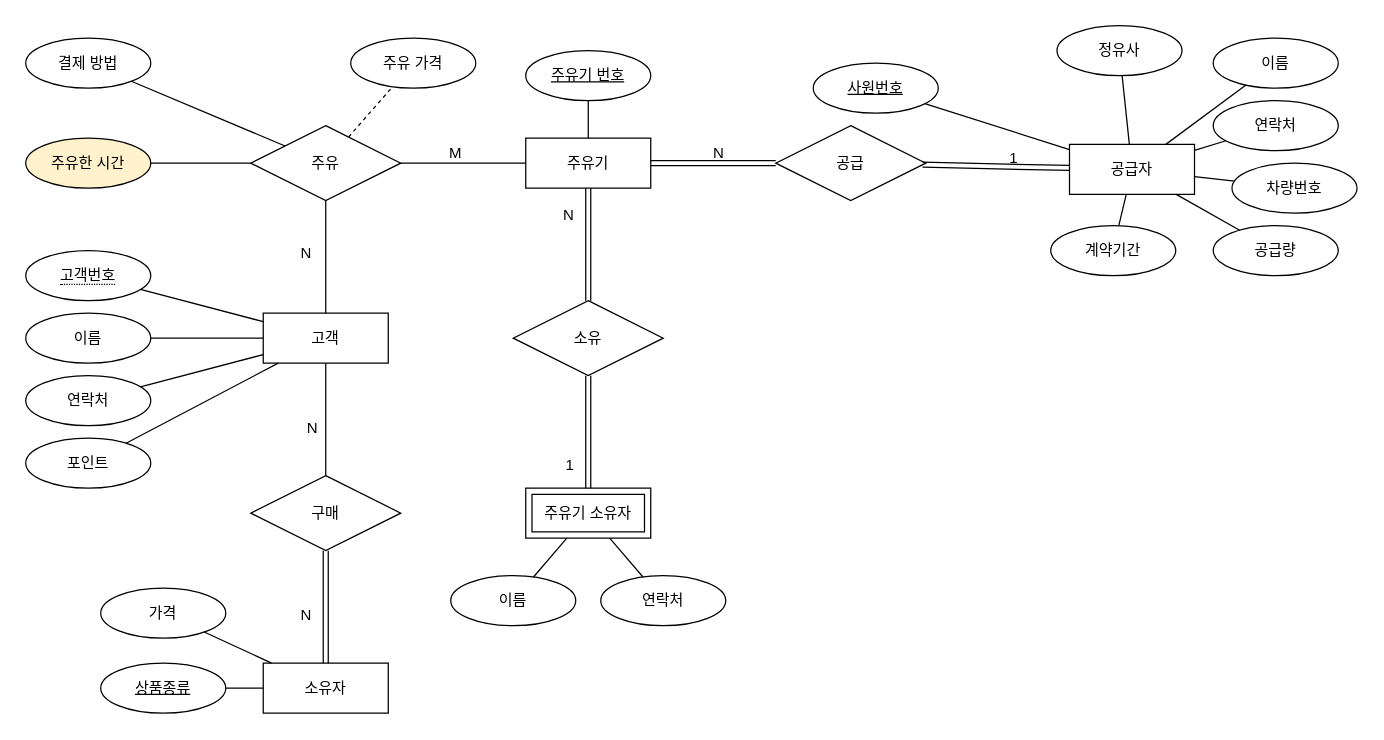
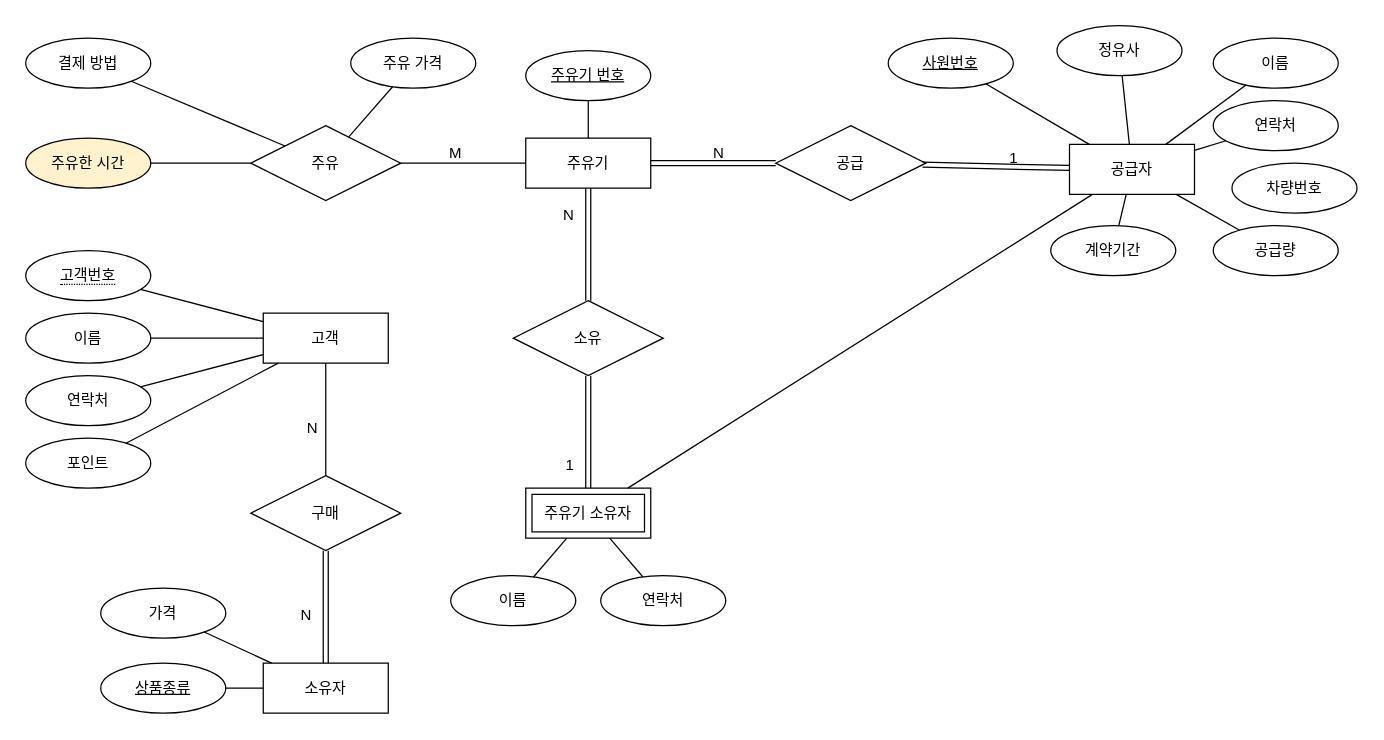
  <mxCell id="0" />
  <mxCell id="1" parent="0" />
  <mxCell id="2" value="고객" style="whiteSpace=wrap;html=1;align=center;" vertex="1" parent="1"><mxGeometry x="210" y="250" width="100" height="40" as="geometry" /></mxCell>
  <mxCell id="3" value="주유" style="shape=rhombus;perimeter=rhombusPerimeter;whiteSpace=wrap;html=1;align=center;" vertex="1" parent="1"><mxGeometry x="200" y="100" width="120" height="60" as="geometry" /></mxCell>
  <mxCell id="4" value="공급자" style="whiteSpace=wrap;html=1;align=center;" vertex="1" parent="1"><mxGeometry x="855" y="115" width="100" height="40" as="geometry" /></mxCell>
  <mxCell id="5" value="&lt;span style=&quot;border-bottom: 1px dotted&quot;&gt;고객번호&lt;/span&gt;" style="ellipse;whiteSpace=wrap;html=1;align=center;" vertex="1" parent="1"><mxGeometry x="20" y="200" width="100" height="40" as="geometry" /></mxCell>
  <mxCell id="6" value="이름" style="ellipse;whiteSpace=wrap;html=1;align=center;" vertex="1" parent="1"><mxGeometry x="20" y="250" width="100" height="40" as="geometry" /></mxCell>
  <mxCell id="7" value="주유 가격" style="ellipse;whiteSpace=wrap;html=1;align=center;" vertex="1" parent="1"><mxGeometry x="280" y="30" width="100" height="40" as="geometry" /></mxCell>
  <mxCell id="8" value="연락처" style="ellipse;whiteSpace=wrap;html=1;align=center;" vertex="1" parent="1"><mxGeometry x="20" y="300" width="100" height="40" as="geometry" /></mxCell>
  <mxCell id="9" value="" style="endArrow=none;html=1;rounded=0;" edge="1" parent="1" source="2" target="5"><mxGeometry width="50" height="50" relative="1" as="geometry"><mxPoint x="-30" y="250" as="sourcePoint" /><mxPoint x="20" y="200" as="targetPoint" /></mxGeometry></mxCell>
  <mxCell id="10" value="" style="endArrow=none;html=1;rounded=0;" edge="1" parent="1" source="2" target="6"><mxGeometry width="50" height="50" relative="1" as="geometry"><mxPoint x="-20" y="260" as="sourcePoint" /><mxPoint x="30" y="210" as="targetPoint" /></mxGeometry></mxCell>
  <mxCell id="11" value="" style="endArrow=none;html=1;rounded=0;" edge="1" parent="1" source="2" target="8"><mxGeometry width="50" height="50" relative="1" as="geometry"><mxPoint x="-10" y="270" as="sourcePoint" /><mxPoint x="40" y="220" as="targetPoint" /></mxGeometry></mxCell>
  <mxCell id="12" value="주유기" style="whiteSpace=wrap;html=1;align=center;" vertex="1" parent="1"><mxGeometry x="420" y="110" width="100" height="40" as="geometry" /></mxCell>
  <mxCell id="13" value="주유기 소유자" style="shape=ext;margin=3;double=1;whiteSpace=wrap;html=1;align=center;" vertex="1" parent="1"><mxGeometry x="420" y="390" width="100" height="40" as="geometry" /></mxCell>
  <mxCell id="14" value="결제 방법" style="ellipse;whiteSpace=wrap;html=1;align=center;" vertex="1" parent="1"><mxGeometry x="20" y="30" width="100" height="40" as="geometry" /></mxCell>
  <mxCell id="15" value="주유한 시간" style="ellipse;whiteSpace=wrap;html=1;align=center;fillColor=#fff2cc;" vertex="1" parent="1"><mxGeometry x="20" y="110" width="100" height="40" as="geometry" /></mxCell>
  <mxCell id="16" value="소유자" style="whiteSpace=wrap;html=1;align=center;" vertex="1" parent="1"><mxGeometry x="210" y="530" width="100" height="40" as="geometry" /></mxCell>
- <mxCell id="17" value="" style="endArrow=none;html=1;rounded=0;dashed=1;" edge="1" parent="1" source="3" target="7"><mxGeometry width="50" height="50" relative="1" as="geometry"><mxPoint x="230" y="470" as="sourcePoint" /><mxPoint x="280" y="420" as="targetPoint" /></mxGeometry></mxCell>
+ <mxCell id="17" value="" style="endArrow=none;html=1;rounded=0;" edge="1" parent="1" source="3" target="7"><mxGeometry width="50" height="50" relative="1" as="geometry"><mxPoint x="230" y="470" as="sourcePoint" /><mxPoint x="280" y="420" as="targetPoint" /></mxGeometry></mxCell>
  <mxCell id="18" value="" style="endArrow=none;html=1;rounded=0;" edge="1" parent="1" source="3" target="14"><mxGeometry width="50" height="50" relative="1" as="geometry"><mxPoint x="230" y="470" as="sourcePoint" /><mxPoint x="280" y="420" as="targetPoint" /></mxGeometry></mxCell>
  <mxCell id="19" value="" style="endArrow=none;html=1;rounded=0;" edge="1" parent="1" source="3" target="15"><mxGeometry width="50" height="50" relative="1" as="geometry"><mxPoint x="230" y="470" as="sourcePoint" /><mxPoint x="280" y="420" as="targetPoint" /></mxGeometry></mxCell>
  <mxCell id="20" value="연락처" style="ellipse;whiteSpace=wrap;html=1;align=center;" vertex="1" parent="1"><mxGeometry x="480" y="460" width="100" height="40" as="geometry" /></mxCell>
  <mxCell id="21" value="가격" style="ellipse;whiteSpace=wrap;html=1;align=center;" vertex="1" parent="1"><mxGeometry x="80" y="470" width="100" height="40" as="geometry" /></mxCell>
  <mxCell id="22" value="" style="endArrow=none;html=1;rounded=0;" edge="1" parent="1" source="3" target="12"><mxGeometry relative="1" as="geometry"><mxPoint x="170" y="440" as="sourcePoint" /><mxPoint x="330" y="440" as="targetPoint" /></mxGeometry></mxCell>
  <mxCell id="23" value="M" style="resizable=0;html=1;whiteSpace=wrap;align=right;verticalAlign=bottom;" connectable="0" vertex="1" parent="22"><mxGeometry x="1" relative="1" as="geometry"><mxPoint x="-50" as="offset" /></mxGeometry></mxCell>
- <mxCell id="24" value="" style="endArrow=none;html=1;rounded=0;" edge="1" parent="1" source="3" target="2"><mxGeometry relative="1" as="geometry"><mxPoint x="170" y="440" as="sourcePoint" /><mxPoint x="100" y="190" as="targetPoint" /></mxGeometry></mxCell>
- <mxCell id="25" value="N" style="resizable=0;html=1;whiteSpace=wrap;align=right;verticalAlign=bottom;" connectable="0" vertex="1" parent="24"><mxGeometry x="1" relative="1" as="geometry"><mxPoint x="-10" y="-40" as="offset" /></mxGeometry></mxCell>
  <mxCell id="26" value="" style="endArrow=none;html=1;rounded=0;" edge="1" parent="1" source="12" target="32"><mxGeometry width="50" height="50" relative="1" as="geometry"><mxPoint x="60" y="120" as="sourcePoint" /><mxPoint x="487" y="30" as="targetPoint" /></mxGeometry></mxCell>
  <mxCell id="27" value="소유" style="shape=rhombus;perimeter=rhombusPerimeter;whiteSpace=wrap;html=1;align=center;" vertex="1" parent="1"><mxGeometry x="410" y="240" width="120" height="60" as="geometry" /></mxCell>
  <mxCell id="28" value="" style="shape=link;html=1;rounded=0;" edge="1" parent="1" source="27" target="13"><mxGeometry relative="1" as="geometry"><mxPoint x="170" y="440" as="sourcePoint" /><mxPoint x="330" y="440" as="targetPoint" /></mxGeometry></mxCell>
  <mxCell id="29" value="1" style="resizable=0;html=1;whiteSpace=wrap;align=right;verticalAlign=bottom;" connectable="0" vertex="1" parent="28"><mxGeometry x="1" relative="1" as="geometry"><mxPoint x="-10" y="-10" as="offset" /></mxGeometry></mxCell>
  <mxCell id="30" value="" style="shape=link;html=1;rounded=0;" edge="1" parent="1" source="27" target="12"><mxGeometry relative="1" as="geometry"><mxPoint x="170" y="440" as="sourcePoint" /><mxPoint x="330" y="440" as="targetPoint" /></mxGeometry></mxCell>
  <mxCell id="31" value="N" style="resizable=0;html=1;whiteSpace=wrap;align=right;verticalAlign=bottom;" connectable="0" vertex="1" parent="30"><mxGeometry x="1" relative="1" as="geometry"><mxPoint x="-10" y="30" as="offset" /></mxGeometry></mxCell>
  <mxCell id="32" value="주유기 번호" style="ellipse;whiteSpace=wrap;html=1;align=center;fontStyle=4;" vertex="1" parent="1"><mxGeometry x="420" y="40" width="100" height="40" as="geometry" /></mxCell>
  <mxCell id="33" value="공급" style="shape=rhombus;perimeter=rhombusPerimeter;whiteSpace=wrap;html=1;align=center;" vertex="1" parent="1"><mxGeometry x="620" y="100" width="120" height="60" as="geometry" /></mxCell>
  <mxCell id="34" value="상품종류" style="ellipse;whiteSpace=wrap;html=1;align=center;fontStyle=4;" vertex="1" parent="1"><mxGeometry x="80" y="530" width="100" height="40" as="geometry" /></mxCell>
  <mxCell id="35" value="" style="endArrow=none;html=1;rounded=0;" edge="1" parent="1" source="16" target="34"><mxGeometry width="50" height="50" relative="1" as="geometry"><mxPoint x="220" y="297" as="sourcePoint" /><mxPoint x="128" y="327" as="targetPoint" /></mxGeometry></mxCell>
  <mxCell id="36" value="" style="endArrow=none;html=1;rounded=0;" edge="1" parent="1" source="16" target="21"><mxGeometry width="50" height="50" relative="1" as="geometry"><mxPoint x="230" y="307" as="sourcePoint" /><mxPoint x="138" y="337" as="targetPoint" /></mxGeometry></mxCell>
  <mxCell id="37" value="이름" style="ellipse;whiteSpace=wrap;html=1;align=center;" vertex="1" parent="1"><mxGeometry x="360" y="460" width="100" height="40" as="geometry" /></mxCell>
  <mxCell id="38" value="" style="endArrow=none;html=1;rounded=0;" edge="1" parent="1" source="13" target="37"><mxGeometry relative="1" as="geometry"><mxPoint x="270" y="300" as="sourcePoint" /><mxPoint x="270" y="390" as="targetPoint" /></mxGeometry></mxCell>
  <mxCell id="39" value="" style="endArrow=none;html=1;rounded=0;" edge="1" parent="1" source="13" target="20"><mxGeometry relative="1" as="geometry"><mxPoint x="280" y="310" as="sourcePoint" /><mxPoint x="280" y="400" as="targetPoint" /></mxGeometry></mxCell>
  <mxCell id="40" value="포인트" style="ellipse;whiteSpace=wrap;html=1;align=center;" vertex="1" parent="1"><mxGeometry x="20" y="350" width="100" height="40" as="geometry" /></mxCell>
  <mxCell id="41" value="" style="endArrow=none;html=1;rounded=0;" edge="1" parent="1" source="2" target="40"><mxGeometry width="50" height="50" relative="1" as="geometry"><mxPoint x="255" y="315" as="sourcePoint" /><mxPoint x="163" y="345" as="targetPoint" /></mxGeometry></mxCell>
  <mxCell id="42" value="" style="shape=link;html=1;rounded=0;" edge="1" parent="1" source="12" target="33"><mxGeometry relative="1" as="geometry"><mxPoint x="170" y="440" as="sourcePoint" /><mxPoint x="330" y="410" as="targetPoint" /></mxGeometry></mxCell>
  <mxCell id="43" value="N" style="resizable=0;html=1;whiteSpace=wrap;align=right;verticalAlign=bottom;" connectable="0" vertex="1" parent="42"><mxGeometry x="1" relative="1" as="geometry"><mxPoint x="-40" as="offset" /></mxGeometry></mxCell>
  <mxCell id="44" value="" style="shape=link;html=1;rounded=0;" edge="1" parent="1" source="33" target="4"><mxGeometry relative="1" as="geometry"><mxPoint x="710" y="230.5" as="sourcePoint" /><mxPoint x="840" y="230" as="targetPoint" /></mxGeometry></mxCell>
  <mxCell id="45" value="1" style="resizable=0;html=1;whiteSpace=wrap;align=right;verticalAlign=bottom;" connectable="0" vertex="1" parent="44"><mxGeometry x="1" relative="1" as="geometry"><mxPoint x="-40" as="offset" /></mxGeometry></mxCell>
- <mxCell id="46" value="사원번호" style="ellipse;whiteSpace=wrap;html=1;align=center;fontStyle=4;" vertex="1" parent="1"><mxGeometry x="650" y="50" width="100" height="40" as="geometry" /></mxCell>
+ <mxCell id="46" value="사원번호" style="ellipse;whiteSpace=wrap;html=1;align=center;fontStyle=4;" vertex="1" parent="1"><mxGeometry x="710" y="30" width="100" height="40" as="geometry" /></mxCell>
  <mxCell id="47" value="계약기간" style="ellipse;whiteSpace=wrap;html=1;align=center;" vertex="1" parent="1"><mxGeometry x="840" y="180" width="100" height="40" as="geometry" /></mxCell>
  <mxCell id="48" value="공급량" style="ellipse;whiteSpace=wrap;html=1;align=center;" vertex="1" parent="1"><mxGeometry x="970" y="180" width="100" height="40" as="geometry" /></mxCell>
  <mxCell id="49" value="차량번호" style="ellipse;whiteSpace=wrap;html=1;align=center;" vertex="1" parent="1"><mxGeometry x="985" y="130" width="100" height="40" as="geometry" /></mxCell>
  <mxCell id="50" value="연락처" style="ellipse;whiteSpace=wrap;html=1;align=center;" vertex="1" parent="1"><mxGeometry x="970" y="80" width="100" height="40" as="geometry" /></mxCell>
  <mxCell id="51" value="이름" style="ellipse;whiteSpace=wrap;html=1;align=center;" vertex="1" parent="1"><mxGeometry x="970" y="30" width="100" height="40" as="geometry" /></mxCell>
  <mxCell id="52" value="정유사" style="ellipse;whiteSpace=wrap;html=1;align=center;" vertex="1" parent="1"><mxGeometry x="845" y="20" width="100" height="40" as="geometry" /></mxCell>
  <mxCell id="53" value="" style="endArrow=none;html=1;rounded=0;" edge="1" parent="1" source="47" target="4"><mxGeometry relative="1" as="geometry"><mxPoint x="497" y="440" as="sourcePoint" /><mxPoint x="524" y="471" as="targetPoint" /></mxGeometry></mxCell>
  <mxCell id="54" value="" style="endArrow=none;html=1;rounded=0;" edge="1" parent="1" source="46" target="4"><mxGeometry relative="1" as="geometry"><mxPoint x="900" y="220" as="sourcePoint" /><mxPoint x="900" y="160" as="targetPoint" /></mxGeometry></mxCell>
  <mxCell id="55" value="" style="endArrow=none;html=1;rounded=0;" edge="1" parent="1" source="4" target="52"><mxGeometry relative="1" as="geometry"><mxPoint x="890" y="140" as="sourcePoint" /><mxPoint x="910" y="170" as="targetPoint" /></mxGeometry></mxCell>
  <mxCell id="56" value="" style="endArrow=none;html=1;rounded=0;" edge="1" parent="1" source="4" target="51"><mxGeometry relative="1" as="geometry"><mxPoint x="920" y="240" as="sourcePoint" /><mxPoint x="920" y="180" as="targetPoint" /></mxGeometry></mxCell>
  <mxCell id="57" value="" style="endArrow=none;html=1;rounded=0;" edge="1" parent="1" source="4" target="50"><mxGeometry relative="1" as="geometry"><mxPoint x="930" y="250" as="sourcePoint" /><mxPoint x="930" y="190" as="targetPoint" /></mxGeometry></mxCell>
- <mxCell id="58" value="" style="endArrow=none;html=1;rounded=0;" edge="1" parent="1" source="4" target="49"><mxGeometry relative="1" as="geometry"><mxPoint x="940" y="260" as="sourcePoint" /><mxPoint x="940" y="200" as="targetPoint" /></mxGeometry></mxCell>
+ <mxCell id="58" value="" style="endArrow=none;html=1;rounded=0;" edge="1" parent="1" source="4" target="13"><mxGeometry relative="1" as="geometry"><mxPoint x="940" y="260" as="sourcePoint" /><mxPoint x="940" y="200" as="targetPoint" /></mxGeometry></mxCell>
  <mxCell id="59" value="" style="endArrow=none;html=1;rounded=0;" edge="1" parent="1" source="4" target="48"><mxGeometry relative="1" as="geometry"><mxPoint x="950" y="270" as="sourcePoint" /><mxPoint x="950" y="210" as="targetPoint" /></mxGeometry></mxCell>
  <mxCell id="60" value="구매" style="shape=rhombus;perimeter=rhombusPerimeter;whiteSpace=wrap;html=1;align=center;" vertex="1" parent="1"><mxGeometry x="200" y="380" width="120" height="60" as="geometry" /></mxCell>
  <mxCell id="61" value="" style="shape=link;html=1;rounded=0;" edge="1" parent="1" source="60" target="16"><mxGeometry relative="1" as="geometry"><mxPoint x="350" y="410" as="sourcePoint" /><mxPoint x="510" y="410" as="targetPoint" /></mxGeometry></mxCell>
  <mxCell id="62" value="N" style="resizable=0;html=1;whiteSpace=wrap;align=right;verticalAlign=bottom;" connectable="0" vertex="1" parent="61"><mxGeometry x="1" relative="1" as="geometry"><mxPoint x="-10" y="-30" as="offset" /></mxGeometry></mxCell>
  <mxCell id="63" value="" style="endArrow=none;html=1;rounded=0;" edge="1" parent="1" source="60" target="2"><mxGeometry relative="1" as="geometry"><mxPoint x="340" y="600" as="sourcePoint" /><mxPoint x="500" y="600" as="targetPoint" /></mxGeometry></mxCell>
  <mxCell id="64" value="N" style="resizable=0;html=1;whiteSpace=wrap;align=right;verticalAlign=bottom;" connectable="0" vertex="1" parent="63"><mxGeometry x="1" relative="1" as="geometry"><mxPoint x="-5" y="60" as="offset" /></mxGeometry></mxCell>
